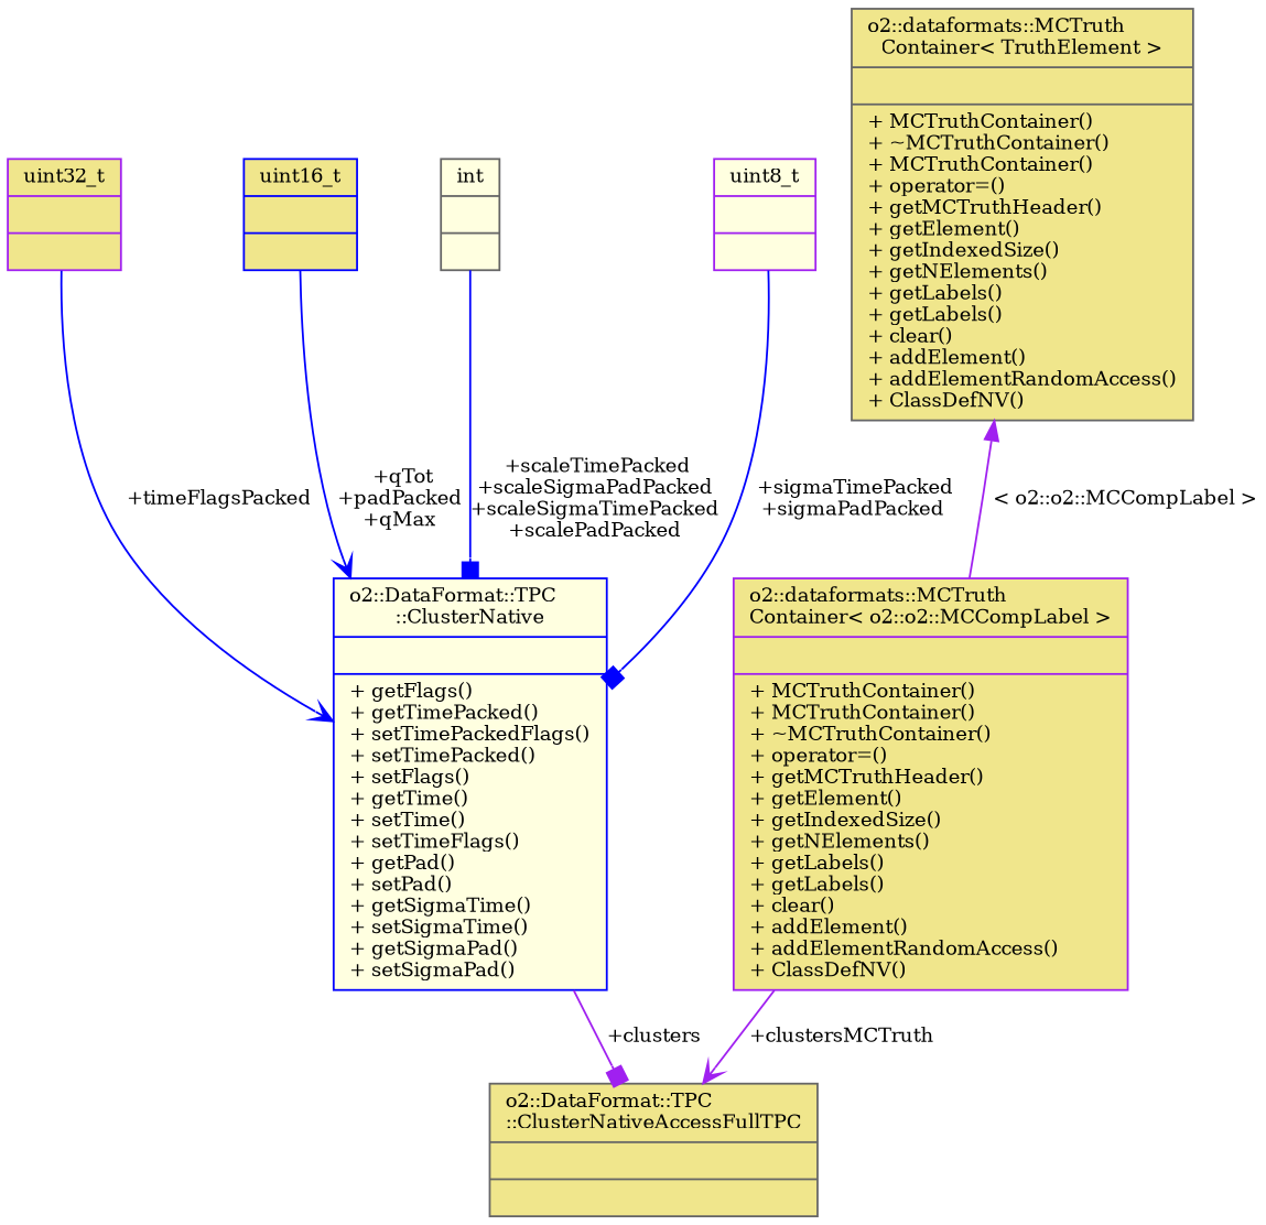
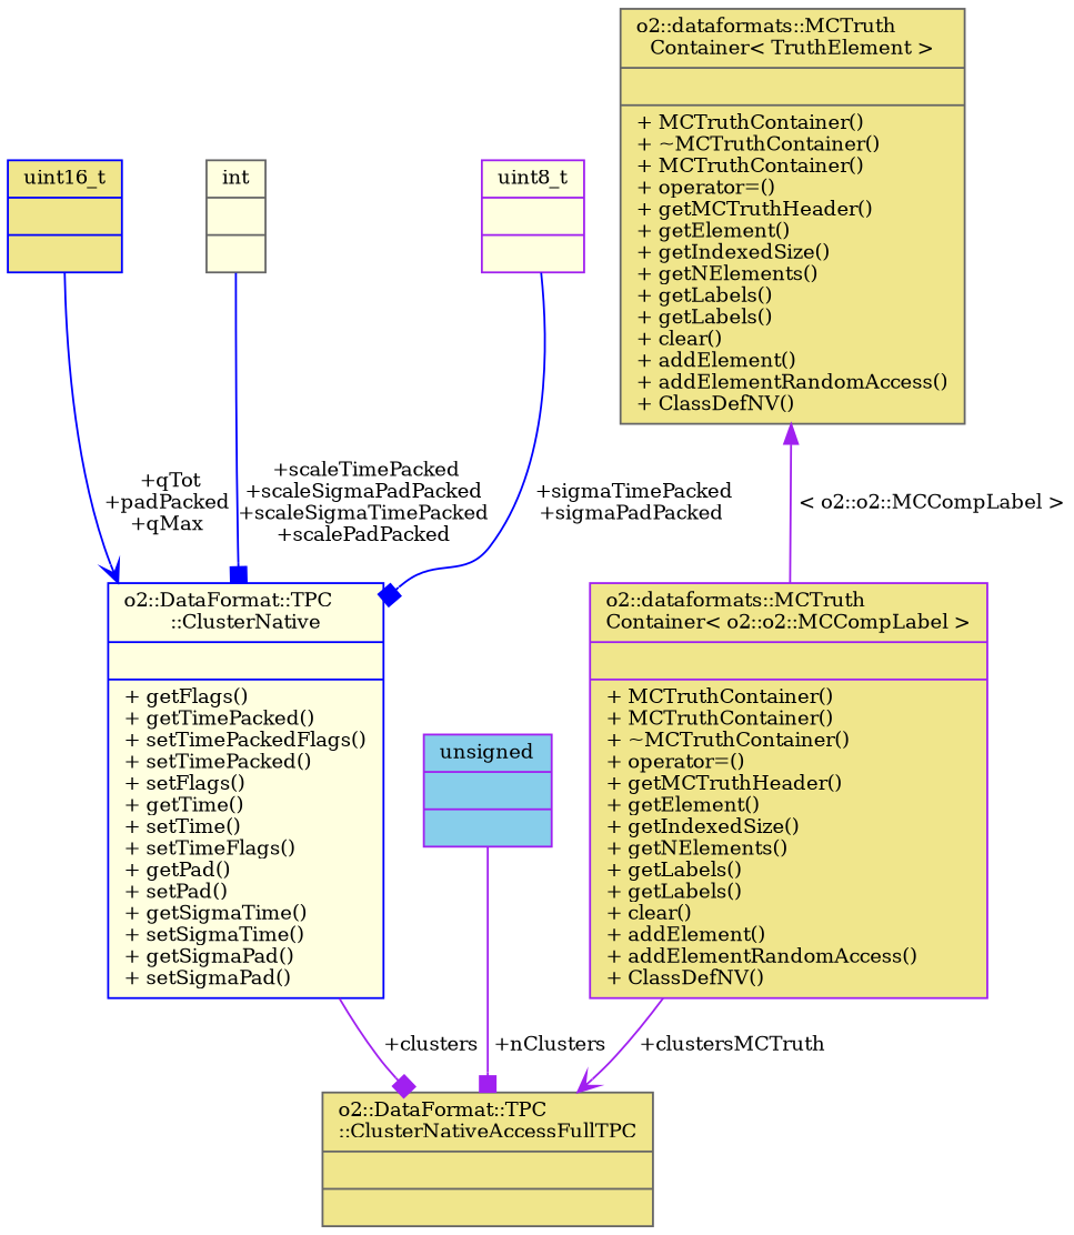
  digraph {
    fontname="DejaVu Serif"
    node [color=purple fillcolor=khaki fontname="DejaVu Serif" fontsize=10 shape=record style=filled]
    edge [arrowhead=box color=purple fontname="DejaVu Serif" fontsize=10 labelfontname=Helvetica labelfontsize=10 style=solid]
    n1 [color=gray40 fontcolor=black height=0.2 label="{o2::DataFormat::TPC\l::ClusterNativeAccessFullTPC\n||}" width=0.4]
    n2 [color=blue fillcolor=lightyellow height=0.2 label="{o2::DataFormat::TPC\l::ClusterNative\n||+ getFlags()\l+ getTimePacked()\l+ setTimePackedFlags()\l+ setTimePacked()\l+ setFlags()\l+ getTime()\l+ setTime()\l+ setTimeFlags()\l+ getPad()\l+ setPad()\l+ getSigmaTime()\l+ setSigmaTime()\l+ getSigmaPad()\l+ setSigmaPad()\l}" width=0.4]
-   n3 [height=0.2 label="{uint32_t\n||}" width=0.4]
    n4 [color=blue height=0.2 label="{uint16_t\n||}" width=0.4]
    n5 [color=gray40 fillcolor=lightyellow height=0.2 label="{int\n||}" width=0.4]
    n6 [fillcolor=lightyellow height=0.2 label="{uint8_t\n||}" width=0.4]
+   n7 [fillcolor=skyblue height=0.2 label="{unsigned\n||}" width=0.4]
    n8 [height=0.2 label="{o2::dataformats::MCTruth\lContainer\< o2::o2::MCCompLabel \>\n||+ MCTruthContainer()\l+ MCTruthContainer()\l+ ~MCTruthContainer()\l+ operator=()\l+ getMCTruthHeader()\l+ getElement()\l+ getIndexedSize()\l+ getNElements()\l+ getLabels()\l+ getLabels()\l+ clear()\l+ addElement()\l+ addElementRandomAccess()\l+ ClassDefNV()\l}" width=0.4]
    n9 [color=gray40 height=0.2 label="{o2::dataformats::MCTruth\lContainer\< TruthElement \>\n||+ MCTruthContainer()\l+ ~MCTruthContainer()\l+ MCTruthContainer()\l+ operator=()\l+ getMCTruthHeader()\l+ getElement()\l+ getIndexedSize()\l+ getNElements()\l+ getLabels()\l+ getLabels()\l+ clear()\l+ addElement()\l+ addElementRandomAccess()\l+ ClassDefNV()\l}" width=0.4]
    n2 -> n1 [label=" +clusters"]
-   n3 -> n2 [arrowhead=vee color=blue label=" +timeFlagsPacked"]
    n4 -> n2 [arrowhead=vee color=blue label=" +qTot\n+padPacked\n+qMax"]
    n5 -> n2 [color=blue label=" +scaleTimePacked\n+scaleSigmaPadPacked\n+scaleSigmaTimePacked\n+scalePadPacked"]
    n6 -> n2 [color=blue label=" +sigmaTimePacked\n+sigmaPadPacked"]
+   n7 -> n1 [label=" +nClusters"]
    n8 -> n1 [arrowhead=vee label=" +clustersMCTruth"]
    n9 -> n8 [dir=back label=" \< o2::o2::MCCompLabel \>" arrowhead=""]
  }
